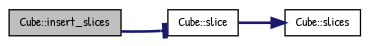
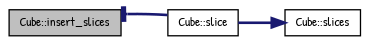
  digraph {
    fontname="Patrick Hand"
    rankdir=LR
    node [color=black fillcolor=white fontname="Patrick Hand" fontsize=10 shape=record style=filled]
    edge [color=midnightblue fontname="Patrick Hand" fontsize=10 labelfontname=Helvetica labelfontsize=10 style=bold]
    n1 [fillcolor=grey75 fontcolor=black height=0.2 label="Cube::insert_slices" width=0.4]
    n2 [height=0.2 label="Cube::slice" width=0.4]
    n3 [height=0.2 label="Cube::slices" width=0.4]
-   n1 -> n2 [arrowhead=tee]
+   n2 -> n1 [arrowhead=tee]
    n2 -> n3 [arrowhead=normal]
  }
